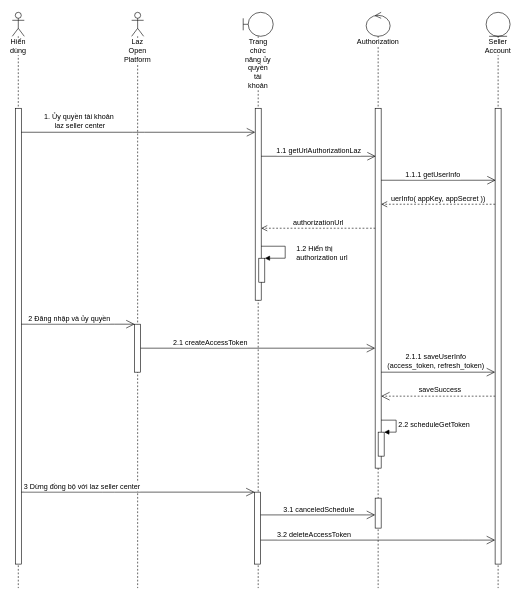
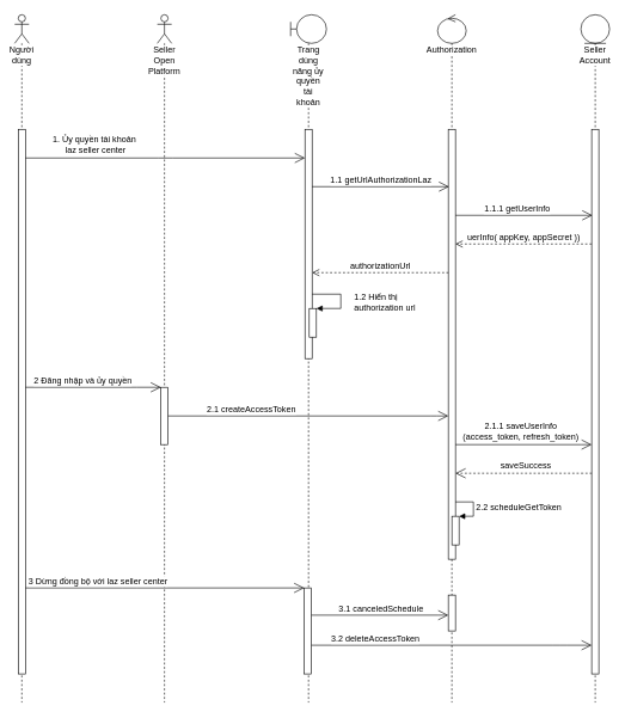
  <mxCell id="0" />
  <mxCell id="1" parent="0" />
- <mxCell id="2" value="Hiển dùng" style="shape=umlLifeline;participant=umlActor;perimeter=lifelinePerimeter;whiteSpace=wrap;html=1;container=1;collapsible=0;recursiveResize=0;verticalAlign=top;spacingTop=36;outlineConnect=0;labelBackgroundColor=#ffffff;fontSize=12;" parent="1" vertex="1"><mxGeometry x="20" y="20" width="20" height="960" as="geometry" /></mxCell>
+ <mxCell id="2" value="Người dùng" style="shape=umlLifeline;participant=umlActor;perimeter=lifelinePerimeter;whiteSpace=wrap;html=1;container=1;collapsible=0;recursiveResize=0;verticalAlign=top;spacingTop=36;outlineConnect=0;labelBackgroundColor=#ffffff;fontSize=12;" parent="1" vertex="1"><mxGeometry x="20" y="20" width="20" height="960" as="geometry" /></mxCell>
  <mxCell id="3" value="" style="html=1;points=[];perimeter=orthogonalPerimeter;labelBackgroundColor=#ffffff;fontSize=12;" parent="2" vertex="1"><mxGeometry x="5" y="160" width="10" height="760" as="geometry" /></mxCell>
- <mxCell id="4" value="Trang chức năng ủy quyền tài khoản" style="shape=umlLifeline;participant=umlBoundary;perimeter=lifelinePerimeter;whiteSpace=wrap;html=1;container=1;collapsible=0;recursiveResize=0;verticalAlign=top;spacingTop=36;outlineConnect=0;labelBackgroundColor=#ffffff;fontSize=12;" parent="1" vertex="1"><mxGeometry x="405" y="20" width="50" height="960" as="geometry" /></mxCell>
+ <mxCell id="4" value="Trang dùng năng ủy quyền tài khoản" style="shape=umlLifeline;participant=umlBoundary;perimeter=lifelinePerimeter;whiteSpace=wrap;html=1;container=1;collapsible=0;recursiveResize=0;verticalAlign=top;spacingTop=36;outlineConnect=0;labelBackgroundColor=#ffffff;fontSize=12;" parent="1" vertex="1"><mxGeometry x="405" y="20" width="50" height="960" as="geometry" /></mxCell>
  <mxCell id="5" value="" style="html=1;points=[];perimeter=orthogonalPerimeter;labelBackgroundColor=#ffffff;fontSize=12;" parent="4" vertex="1"><mxGeometry x="20" y="160" width="10" height="320" as="geometry" /></mxCell>
  <mxCell id="6" value="" style="html=1;points=[];perimeter=orthogonalPerimeter;fontSize=12;" parent="4" vertex="1"><mxGeometry x="26" y="410" width="10" height="40" as="geometry" /></mxCell>
  <mxCell id="7" value="1.2 Hiển thị &lt;br&gt;authorization url" style="edgeStyle=orthogonalEdgeStyle;html=1;align=left;spacingLeft=2;endArrow=block;rounded=0;entryX=1;entryY=0;fontSize=12;" parent="4" source="5" target="6" edge="1"><mxGeometry x="0.064" y="15" relative="1" as="geometry"><mxPoint x="-195" y="390" as="sourcePoint" /><Array as="points"><mxPoint x="70" y="390" /><mxPoint x="70" y="410" /></Array><mxPoint y="1" as="offset" /></mxGeometry></mxCell>
  <mxCell id="8" value="" style="html=1;points=[];perimeter=orthogonalPerimeter;labelBackgroundColor=#ffffff;fontSize=12;" parent="4" vertex="1"><mxGeometry x="19" y="800" width="10" height="120" as="geometry" /></mxCell>
  <mxCell id="9" value="Authorization" style="shape=umlLifeline;participant=umlControl;perimeter=lifelinePerimeter;whiteSpace=wrap;html=1;container=1;collapsible=0;recursiveResize=0;verticalAlign=top;spacingTop=36;outlineConnect=0;labelBackgroundColor=#ffffff;fontSize=12;" parent="1" vertex="1"><mxGeometry x="610" y="20" width="40" height="960" as="geometry" /></mxCell>
  <mxCell id="10" value="" style="html=1;points=[];perimeter=orthogonalPerimeter;labelBackgroundColor=#ffffff;fontSize=12;" parent="9" vertex="1"><mxGeometry x="15" y="160" width="10" height="600" as="geometry" /></mxCell>
  <mxCell id="11" value="" style="html=1;points=[];perimeter=orthogonalPerimeter;labelBackgroundColor=#ffffff;fontSize=12;" parent="9" vertex="1"><mxGeometry x="20" y="700" width="10" height="40" as="geometry" /></mxCell>
  <mxCell id="12" value="2.2 scheduleGetToken" style="edgeStyle=orthogonalEdgeStyle;html=1;align=left;spacingLeft=2;endArrow=block;rounded=0;entryX=1;entryY=0;fontSize=12;" parent="9" source="10" target="11" edge="1"><mxGeometry relative="1" as="geometry"><mxPoint x="25" y="700" as="sourcePoint" /><Array as="points"><mxPoint x="50" y="680" /><mxPoint x="50" y="700" /></Array></mxGeometry></mxCell>
  <mxCell id="13" value="" style="html=1;points=[];perimeter=orthogonalPerimeter;labelBackgroundColor=#ffffff;fontSize=12;" parent="9" vertex="1"><mxGeometry x="15" y="810" width="10" height="50" as="geometry" /></mxCell>
  <mxCell id="14" value="Seller Account" style="shape=umlLifeline;participant=umlEntity;perimeter=lifelinePerimeter;whiteSpace=wrap;html=1;container=1;collapsible=0;recursiveResize=0;verticalAlign=top;spacingTop=36;outlineConnect=0;labelBackgroundColor=#ffffff;fontSize=12;" parent="1" vertex="1"><mxGeometry x="810" y="20" width="40" height="960" as="geometry" /></mxCell>
  <mxCell id="15" value="" style="html=1;points=[];perimeter=orthogonalPerimeter;fontSize=12;" parent="14" vertex="1"><mxGeometry x="15" y="160" width="10" height="760" as="geometry" /></mxCell>
  <mxCell id="16" value="" style="endArrow=open;endFill=1;endSize=12;html=1;fontSize=12;" parent="1" source="3" target="5" edge="1"><mxGeometry width="160" relative="1" as="geometry"><mxPoint x="100" y="360" as="sourcePoint" /><mxPoint x="260" y="360" as="targetPoint" /><Array as="points"><mxPoint x="230" y="220" /></Array></mxGeometry></mxCell>
  <mxCell id="17" value="1. Ủy quyền tài khoản&lt;br style=&quot;font-size: 12px;&quot;&gt;&amp;nbsp;laz seller center" style="edgeLabel;html=1;align=center;verticalAlign=middle;resizable=0;points=[];fontSize=12;" parent="16" vertex="1" connectable="0"><mxGeometry x="-0.428" relative="1" as="geometry"><mxPoint x="-16.76" y="-20" as="offset" /></mxGeometry></mxCell>
  <mxCell id="18" value="" style="endArrow=open;endFill=1;endSize=12;html=1;fontSize=12;" parent="1" source="5" edge="1"><mxGeometry width="160" relative="1" as="geometry"><mxPoint x="630" y="260" as="sourcePoint" /><mxPoint x="626" y="260" as="targetPoint" /><Array as="points" /></mxGeometry></mxCell>
  <mxCell id="19" value="1.1 getUrlAuthorizationLaz" style="edgeLabel;html=1;align=center;verticalAlign=middle;resizable=0;points=[];fontSize=12;" parent="18" vertex="1" connectable="0"><mxGeometry x="-0.098" y="2" relative="1" as="geometry"><mxPoint x="9" y="-8" as="offset" /></mxGeometry></mxCell>
  <mxCell id="20" value="" style="endArrow=open;endFill=1;endSize=12;html=1;fontSize=12;" parent="1" source="10" edge="1"><mxGeometry width="160" relative="1" as="geometry"><mxPoint x="1040" y="340" as="sourcePoint" /><mxPoint x="826" y="300" as="targetPoint" /><Array as="points" /></mxGeometry></mxCell>
  <mxCell id="21" value="1.1.1 getUserInfo" style="edgeLabel;html=1;align=center;verticalAlign=middle;resizable=0;points=[];fontSize=12;" parent="20" vertex="1" connectable="0"><mxGeometry x="-0.183" y="4" relative="1" as="geometry"><mxPoint x="7.35" y="-6" as="offset" /></mxGeometry></mxCell>
  <mxCell id="22" value="authorizationUrl" style="html=1;verticalAlign=bottom;endArrow=open;dashed=1;endSize=8;fontSize=12;" parent="1" source="10" target="5" edge="1"><mxGeometry relative="1" as="geometry"><mxPoint x="830" y="480" as="sourcePoint" /><mxPoint x="750" y="480" as="targetPoint" /><Array as="points"><mxPoint x="620" y="380" /></Array></mxGeometry></mxCell>
  <mxCell id="23" value="" style="endArrow=open;endFill=1;endSize=12;html=1;fontSize=12;" parent="1" target="26" edge="1"><mxGeometry width="160" relative="1" as="geometry"><mxPoint x="35" y="540" as="sourcePoint" /><mxPoint x="200" y="540" as="targetPoint" /><Array as="points"><mxPoint x="180" y="540" /></Array></mxGeometry></mxCell>
  <mxCell id="24" value="2 Đăng nhập và ủy quyền" style="edgeLabel;html=1;align=center;verticalAlign=middle;resizable=0;points=[];fontSize=12;" parent="23" vertex="1" connectable="0"><mxGeometry x="-0.207" y="3" relative="1" as="geometry"><mxPoint x="4" y="-7" as="offset" /></mxGeometry></mxCell>
- <mxCell id="25" value="Laz Open Platform" style="shape=umlLifeline;participant=umlActor;perimeter=lifelinePerimeter;whiteSpace=wrap;html=1;container=1;collapsible=0;recursiveResize=0;verticalAlign=top;spacingTop=36;outlineConnect=0;labelBackgroundColor=#ffffff;fontSize=12;" parent="1" vertex="1"><mxGeometry x="219" y="20" width="20" height="960" as="geometry" /></mxCell>
+ <mxCell id="25" value="Seller Open Platform" style="shape=umlLifeline;participant=umlActor;perimeter=lifelinePerimeter;whiteSpace=wrap;html=1;container=1;collapsible=0;recursiveResize=0;verticalAlign=top;spacingTop=36;outlineConnect=0;labelBackgroundColor=#ffffff;fontSize=12;" parent="1" vertex="1"><mxGeometry x="219" y="20" width="20" height="960" as="geometry" /></mxCell>
  <mxCell id="26" value="" style="html=1;points=[];perimeter=orthogonalPerimeter;fontSize=12;" parent="25" vertex="1"><mxGeometry x="5" y="520" width="10" height="80" as="geometry" /></mxCell>
  <mxCell id="27" value="" style="endArrow=open;endFill=1;endSize=12;html=1;fontSize=12;" parent="1" source="26" target="10" edge="1"><mxGeometry width="160" relative="1" as="geometry"><mxPoint x="80" y="800" as="sourcePoint" /><mxPoint x="240" y="800" as="targetPoint" /><Array as="points"><mxPoint x="610" y="580" /></Array></mxGeometry></mxCell>
  <mxCell id="28" value="2.1 createAccessToken" style="edgeLabel;html=1;align=center;verticalAlign=middle;resizable=0;points=[];fontSize=12;" parent="27" vertex="1" connectable="0"><mxGeometry x="-0.169" y="2" relative="1" as="geometry"><mxPoint x="-46.35" y="-8" as="offset" /></mxGeometry></mxCell>
  <mxCell id="29" value="" style="endArrow=open;endFill=1;endSize=12;html=1;fontSize=12;" parent="1" source="10" target="15" edge="1"><mxGeometry width="160" relative="1" as="geometry"><mxPoint x="1040" y="700" as="sourcePoint" /><mxPoint x="1200" y="700" as="targetPoint" /><Array as="points"><mxPoint x="820" y="620" /></Array></mxGeometry></mxCell>
  <mxCell id="30" value="2.1.1 saveUserInfo&lt;br style=&quot;font-size: 12px;&quot;&gt;(access_token, refresh_token)" style="edgeLabel;html=1;align=center;verticalAlign=middle;resizable=0;points=[];fontSize=12;" parent="29" vertex="1" connectable="0"><mxGeometry x="-0.161" y="1" relative="1" as="geometry"><mxPoint x="10" y="-19" as="offset" /></mxGeometry></mxCell>
  <mxCell id="31" value="saveSuccess" style="endArrow=open;endSize=12;dashed=1;html=1;fontSize=12;" parent="1" source="15" target="10" edge="1"><mxGeometry x="-0.028" y="-10" width="160" relative="1" as="geometry"><mxPoint x="1070" y="780" as="sourcePoint" /><mxPoint x="1230" y="780" as="targetPoint" /><Array as="points"><mxPoint x="820" y="660" /></Array><mxPoint as="offset" /></mxGeometry></mxCell>
  <mxCell id="32" value="" style="endArrow=open;endFill=1;endSize=12;html=1;fontSize=12;" parent="1" source="3" target="8" edge="1"><mxGeometry width="160" relative="1" as="geometry"><mxPoint x="210" y="870" as="sourcePoint" /><mxPoint x="510" y="820" as="targetPoint" /><Array as="points"><mxPoint x="180" y="820" /></Array></mxGeometry></mxCell>
  <mxCell id="33" value="3 Dừng đồng bộ với laz seller center" style="edgeLabel;html=1;align=center;verticalAlign=middle;resizable=0;points=[];fontSize=12;" parent="32" vertex="1" connectable="0"><mxGeometry x="-0.284" relative="1" as="geometry"><mxPoint x="-38.82" y="-10" as="offset" /></mxGeometry></mxCell>
  <mxCell id="34" value="" style="endArrow=open;endFill=1;endSize=12;html=1;fontSize=12;" parent="1" edge="1"><mxGeometry width="160" relative="1" as="geometry"><mxPoint x="434" y="858" as="sourcePoint" /><mxPoint x="625" y="858" as="targetPoint" /><Array as="points"><mxPoint x="620" y="858" /></Array></mxGeometry></mxCell>
  <mxCell id="35" value="3.1 canceledSchedule" style="edgeLabel;html=1;align=center;verticalAlign=middle;resizable=0;points=[];fontSize=12;" parent="34" vertex="1" connectable="0"><mxGeometry x="-0.309" y="1" relative="1" as="geometry"><mxPoint x="30" y="-9" as="offset" /></mxGeometry></mxCell>
  <mxCell id="36" value="" style="endArrow=open;endFill=1;endSize=12;html=1;fontSize=12;" parent="1" source="8" target="15" edge="1"><mxGeometry width="160" relative="1" as="geometry"><mxPoint x="700" y="1030" as="sourcePoint" /><mxPoint x="860" y="1030" as="targetPoint" /><Array as="points"><mxPoint x="780" y="900" /></Array></mxGeometry></mxCell>
  <mxCell id="37" value="3.2 deleteAccessToken" style="edgeLabel;html=1;align=center;verticalAlign=middle;resizable=0;points=[];fontSize=12;" parent="36" vertex="1" connectable="0"><mxGeometry x="-0.573" y="1" relative="1" as="geometry"><mxPoint x="5.12" y="-9" as="offset" /></mxGeometry></mxCell>
  <mxCell id="38" value="uerInfo( appKey, appSecret ))" style="html=1;verticalAlign=bottom;endArrow=open;dashed=1;endSize=8;fontSize=12;" parent="1" source="15" target="10" edge="1"><mxGeometry relative="1" as="geometry"><mxPoint x="1250" y="380" as="sourcePoint" /><mxPoint x="1170" y="380" as="targetPoint" /><Array as="points"><mxPoint x="800" y="340" /></Array></mxGeometry></mxCell>
